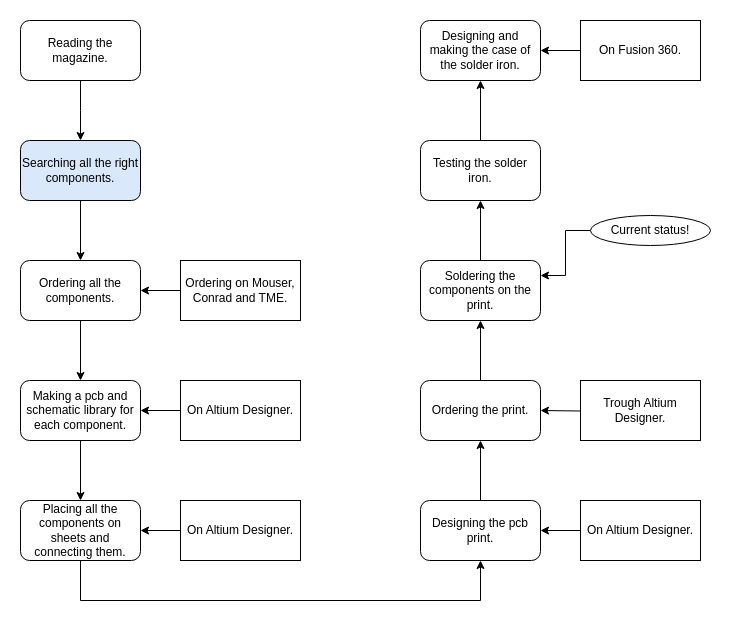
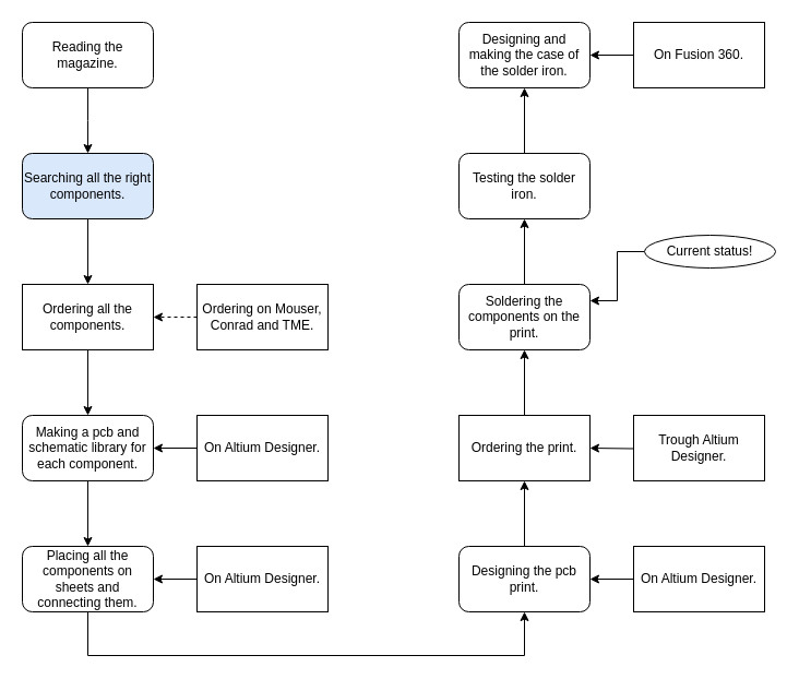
  <mxCell id="0" />
  <mxCell id="1" parent="0" />
  <mxCell id="2" style="edgeStyle=orthogonalEdgeStyle;rounded=0;orthogonalLoop=1;jettySize=auto;html=1;entryX=0.5;entryY=0;entryDx=0;entryDy=0;" parent="1" source="3" target="5" edge="1"><mxGeometry relative="1" as="geometry"><Array as="points"><mxPoint x="80" y="110" /><mxPoint x="80" y="110" /></Array></mxGeometry></mxCell>
  <mxCell id="3" value="Reading the magazine." style="rounded=1;whiteSpace=wrap;html=1;" parent="1" vertex="1"><mxGeometry x="20" y="20" width="120" height="60" as="geometry" /></mxCell>
  <mxCell id="4" style="edgeStyle=orthogonalEdgeStyle;rounded=0;orthogonalLoop=1;jettySize=auto;html=1;entryX=0.5;entryY=0;entryDx=0;entryDy=0;" parent="1" source="5" target="9" edge="1"><mxGeometry relative="1" as="geometry" /></mxCell>
  <mxCell id="5" value="Searching all the right components." style="rounded=1;whiteSpace=wrap;html=1;fillColor=#dae8fc;" parent="1" vertex="1"><mxGeometry x="20" y="140" width="120" height="60" as="geometry" /></mxCell>
  <mxCell id="6" value="" style="edgeStyle=orthogonalEdgeStyle;rounded=0;orthogonalLoop=1;jettySize=auto;html=1;" parent="1" source="7" target="16" edge="1"><mxGeometry relative="1" as="geometry" /></mxCell>
  <mxCell id="7" value="Making a pcb and schematic library for each component." style="rounded=1;whiteSpace=wrap;html=1;" parent="1" vertex="1"><mxGeometry x="20" y="380" width="120" height="60" as="geometry" /></mxCell>
  <mxCell id="8" style="edgeStyle=orthogonalEdgeStyle;rounded=0;orthogonalLoop=1;jettySize=auto;html=1;" parent="1" source="9" target="7" edge="1"><mxGeometry relative="1" as="geometry" /></mxCell>
- <mxCell id="9" value="Ordering all the components." style="rounded=1;whiteSpace=wrap;html=1;" parent="1" vertex="1"><mxGeometry x="20" y="260" width="120" height="60" as="geometry" /></mxCell>
- <mxCell id="10" style="edgeStyle=orthogonalEdgeStyle;rounded=0;orthogonalLoop=1;jettySize=auto;html=1;entryX=1;entryY=0.5;entryDx=0;entryDy=0;" parent="1" source="11" target="9" edge="1"><mxGeometry relative="1" as="geometry"><mxPoint x="80" y="260" as="targetPoint" /></mxGeometry></mxCell>
+ <mxCell id="9" value="Ordering all the components." style="whiteSpace=wrap;html=1;rounded=0;" parent="1" vertex="1"><mxGeometry x="20" y="260" width="120" height="60" as="geometry" /></mxCell>
+ <mxCell id="10" style="edgeStyle=orthogonalEdgeStyle;rounded=0;orthogonalLoop=1;jettySize=auto;html=1;entryX=1;entryY=0.5;entryDx=0;entryDy=0;dashed=1;" parent="1" source="11" target="9" edge="1"><mxGeometry relative="1" as="geometry"><mxPoint x="80" y="260" as="targetPoint" /></mxGeometry></mxCell>
  <mxCell id="11" value="Ordering on Mouser, Conrad and TME." style="rounded=0;whiteSpace=wrap;html=1;" parent="1" vertex="1"><mxGeometry x="180" y="260" width="120" height="60" as="geometry" /></mxCell>
  <mxCell id="12" style="edgeStyle=orthogonalEdgeStyle;rounded=0;orthogonalLoop=1;jettySize=auto;html=1;exitX=0.5;exitY=1;exitDx=0;exitDy=0;" parent="1" source="11" target="11" edge="1"><mxGeometry relative="1" as="geometry" /></mxCell>
  <mxCell id="13" value="" style="edgeStyle=orthogonalEdgeStyle;rounded=0;orthogonalLoop=1;jettySize=auto;html=1;" parent="1" source="14" target="7" edge="1"><mxGeometry relative="1" as="geometry" /></mxCell>
  <mxCell id="14" value="On Altium Designer." style="rounded=0;whiteSpace=wrap;html=1;" parent="1" vertex="1"><mxGeometry x="180" y="380" width="120" height="60" as="geometry" /></mxCell>
  <mxCell id="15" value="" style="edgeStyle=orthogonalEdgeStyle;rounded=0;orthogonalLoop=1;jettySize=auto;html=1;" parent="1" source="16" target="20" edge="1"><mxGeometry relative="1" as="geometry"><Array as="points"><mxPoint x="80" y="600" /><mxPoint x="480" y="600" /></Array></mxGeometry></mxCell>
  <mxCell id="16" value="Placing all the components on sheets and connecting them." style="rounded=1;whiteSpace=wrap;html=1;" parent="1" vertex="1"><mxGeometry x="20" y="500" width="120" height="60" as="geometry" /></mxCell>
  <mxCell id="17" value="" style="edgeStyle=orthogonalEdgeStyle;rounded=0;orthogonalLoop=1;jettySize=auto;html=1;" parent="1" source="18" target="16" edge="1"><mxGeometry relative="1" as="geometry" /></mxCell>
  <mxCell id="18" value="On Altium Designer." style="rounded=0;whiteSpace=wrap;html=1;" parent="1" vertex="1"><mxGeometry x="180" y="500" width="120" height="60" as="geometry" /></mxCell>
  <mxCell id="19" value="" style="edgeStyle=orthogonalEdgeStyle;rounded=0;orthogonalLoop=1;jettySize=auto;html=1;" parent="1" source="20" target="26" edge="1"><mxGeometry relative="1" as="geometry" /></mxCell>
  <mxCell id="20" value="Designing the pcb print." style="rounded=1;whiteSpace=wrap;html=1;" parent="1" vertex="1"><mxGeometry x="420" y="500" width="120" height="60" as="geometry" /></mxCell>
  <mxCell id="21" value="" style="edgeStyle=orthogonalEdgeStyle;rounded=0;orthogonalLoop=1;jettySize=auto;html=1;" parent="1" source="22" target="20" edge="1"><mxGeometry relative="1" as="geometry" /></mxCell>
  <mxCell id="22" value="On Altium Designer." style="rounded=0;whiteSpace=wrap;html=1;" parent="1" vertex="1"><mxGeometry x="580" y="500" width="120" height="60" as="geometry" /></mxCell>
  <mxCell id="23" style="edgeStyle=orthogonalEdgeStyle;rounded=0;orthogonalLoop=1;jettySize=auto;html=1;exitX=0;exitY=0.5;exitDx=0;exitDy=0;entryX=1;entryY=0.25;entryDx=0;entryDy=0;" edge="1" parent="1" source="24" target="30"><mxGeometry relative="1" as="geometry"><mxPoint x="570" y="285" as="targetPoint" /></mxGeometry></mxCell>
  <mxCell id="24" value="Current status!" style="ellipse;whiteSpace=wrap;html=1;" parent="1" vertex="1"><mxGeometry x="590" y="215" width="120" height="30" as="geometry" /></mxCell>
  <mxCell id="25" value="" style="edgeStyle=orthogonalEdgeStyle;rounded=0;orthogonalLoop=1;jettySize=auto;html=1;" parent="1" source="26" target="30" edge="1"><mxGeometry relative="1" as="geometry" /></mxCell>
- <mxCell id="26" value="Ordering the print." style="rounded=1;whiteSpace=wrap;html=1;" parent="1" vertex="1"><mxGeometry x="420" y="380" width="120" height="60" as="geometry" /></mxCell>
+ <mxCell id="26" value="Ordering the print." style="whiteSpace=wrap;html=1;rounded=0;" parent="1" vertex="1"><mxGeometry x="420" y="380" width="120" height="60" as="geometry" /></mxCell>
  <mxCell id="27" value="" style="edgeStyle=orthogonalEdgeStyle;rounded=0;orthogonalLoop=1;jettySize=auto;html=1;" parent="1" target="26" edge="1"><mxGeometry relative="1" as="geometry"><mxPoint x="620" y="410" as="sourcePoint" /></mxGeometry></mxCell>
  <mxCell id="28" value="Trough Altium Designer." style="rounded=0;whiteSpace=wrap;html=1;" parent="1" vertex="1"><mxGeometry x="580" y="380" width="120" height="60" as="geometry" /></mxCell>
  <mxCell id="29" value="" style="edgeStyle=orthogonalEdgeStyle;rounded=0;orthogonalLoop=1;jettySize=auto;html=1;" parent="1" source="30" target="32" edge="1"><mxGeometry relative="1" as="geometry" /></mxCell>
  <mxCell id="30" value="Soldering the components on the print." style="rounded=1;whiteSpace=wrap;html=1;" parent="1" vertex="1"><mxGeometry x="420" y="260" width="120" height="60" as="geometry" /></mxCell>
  <mxCell id="31" value="" style="edgeStyle=orthogonalEdgeStyle;rounded=0;orthogonalLoop=1;jettySize=auto;html=1;" parent="1" source="32" target="33" edge="1"><mxGeometry relative="1" as="geometry" /></mxCell>
  <mxCell id="32" value="Testing the solder iron." style="whiteSpace=wrap;html=1;rounded=1;" parent="1" vertex="1"><mxGeometry x="420" y="140" width="120" height="60" as="geometry" /></mxCell>
  <mxCell id="33" value="Designing and making the case of the solder iron." style="whiteSpace=wrap;html=1;rounded=1;" parent="1" vertex="1"><mxGeometry x="420" y="20" width="120" height="60" as="geometry" /></mxCell>
  <mxCell id="34" value="" style="edgeStyle=orthogonalEdgeStyle;rounded=0;orthogonalLoop=1;jettySize=auto;html=1;" parent="1" source="35" target="33" edge="1"><mxGeometry relative="1" as="geometry" /></mxCell>
  <mxCell id="35" value="On Fusion 360." style="rounded=0;whiteSpace=wrap;html=1;" parent="1" vertex="1"><mxGeometry x="580" y="20" width="120" height="60" as="geometry" /></mxCell>
